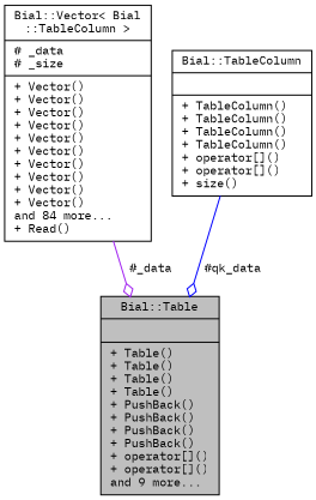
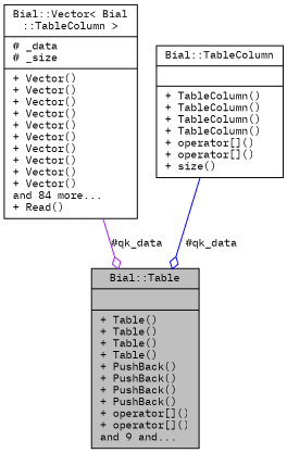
  digraph {
    fontname="IBM Plex Mono"
    node [color=black fillcolor=white fontname="IBM Plex Mono" fontsize=10 shape=record style=filled]
    edge [arrowhead=odiamond fontname="IBM Plex Mono" fontsize=10 labelfontname=Helvetica labelfontsize=10 style=solid]
-   n1 [fillcolor=grey75 fontcolor=black height=0.2 label="{Bial::Table\n||+ Table()\l+ Table()\l+ Table()\l+ Table()\l+ PushBack()\l+ PushBack()\l+ PushBack()\l+ PushBack()\l+ operator[]()\l+ operator[]()\land 9 more...\l}" width=0.4]
+   n1 [fillcolor=grey75 fontcolor=black height=0.2 label="{Bial::Table\n||+ Table()\l+ Table()\l+ Table()\l+ Table()\l+ PushBack()\l+ PushBack()\l+ PushBack()\l+ PushBack()\l+ operator[]()\l+ operator[]()\land 9 and...\l}" width=0.4]
    n2 [height=0.2 label="{Bial::Vector\< Bial\l::TableColumn \>\n|# _data\l# _size\l|+ Vector()\l+ Vector()\l+ Vector()\l+ Vector()\l+ Vector()\l+ Vector()\l+ Vector()\l+ Vector()\l+ Vector()\l+ Vector()\land 84 more...\l+ Read()\l}" width=0.4]
    n3 [height=0.2 label="{Bial::TableColumn\n||+ TableColumn()\l+ TableColumn()\l+ TableColumn()\l+ TableColumn()\l+ operator[]()\l+ operator[]()\l+ size()\l}" width=0.4]
-   n2 -> n1 [color=purple label=" #_data"]
+   n2 -> n1 [color=purple label=" #qk_data"]
    n3 -> n1 [color=blue label=" #qk_data"]
  }
